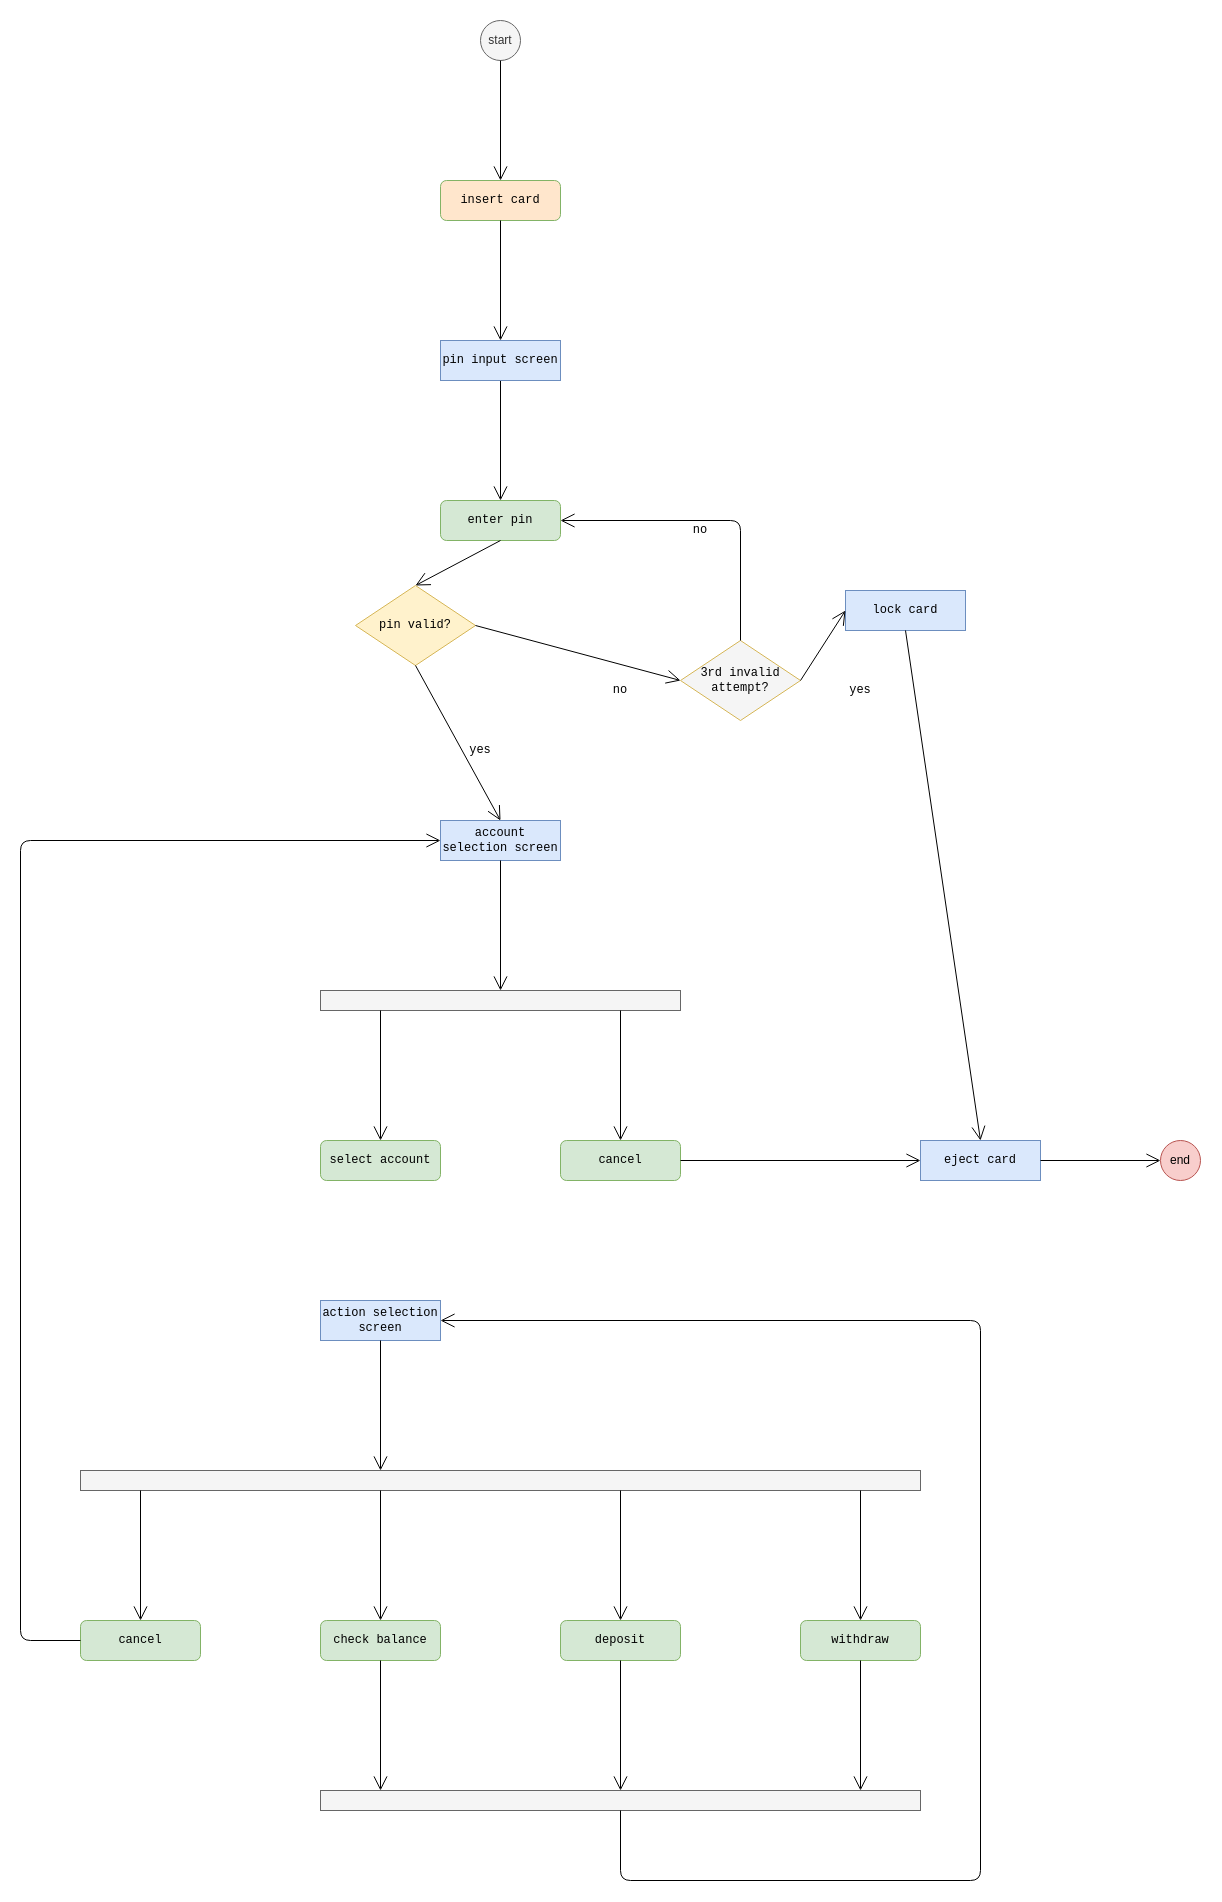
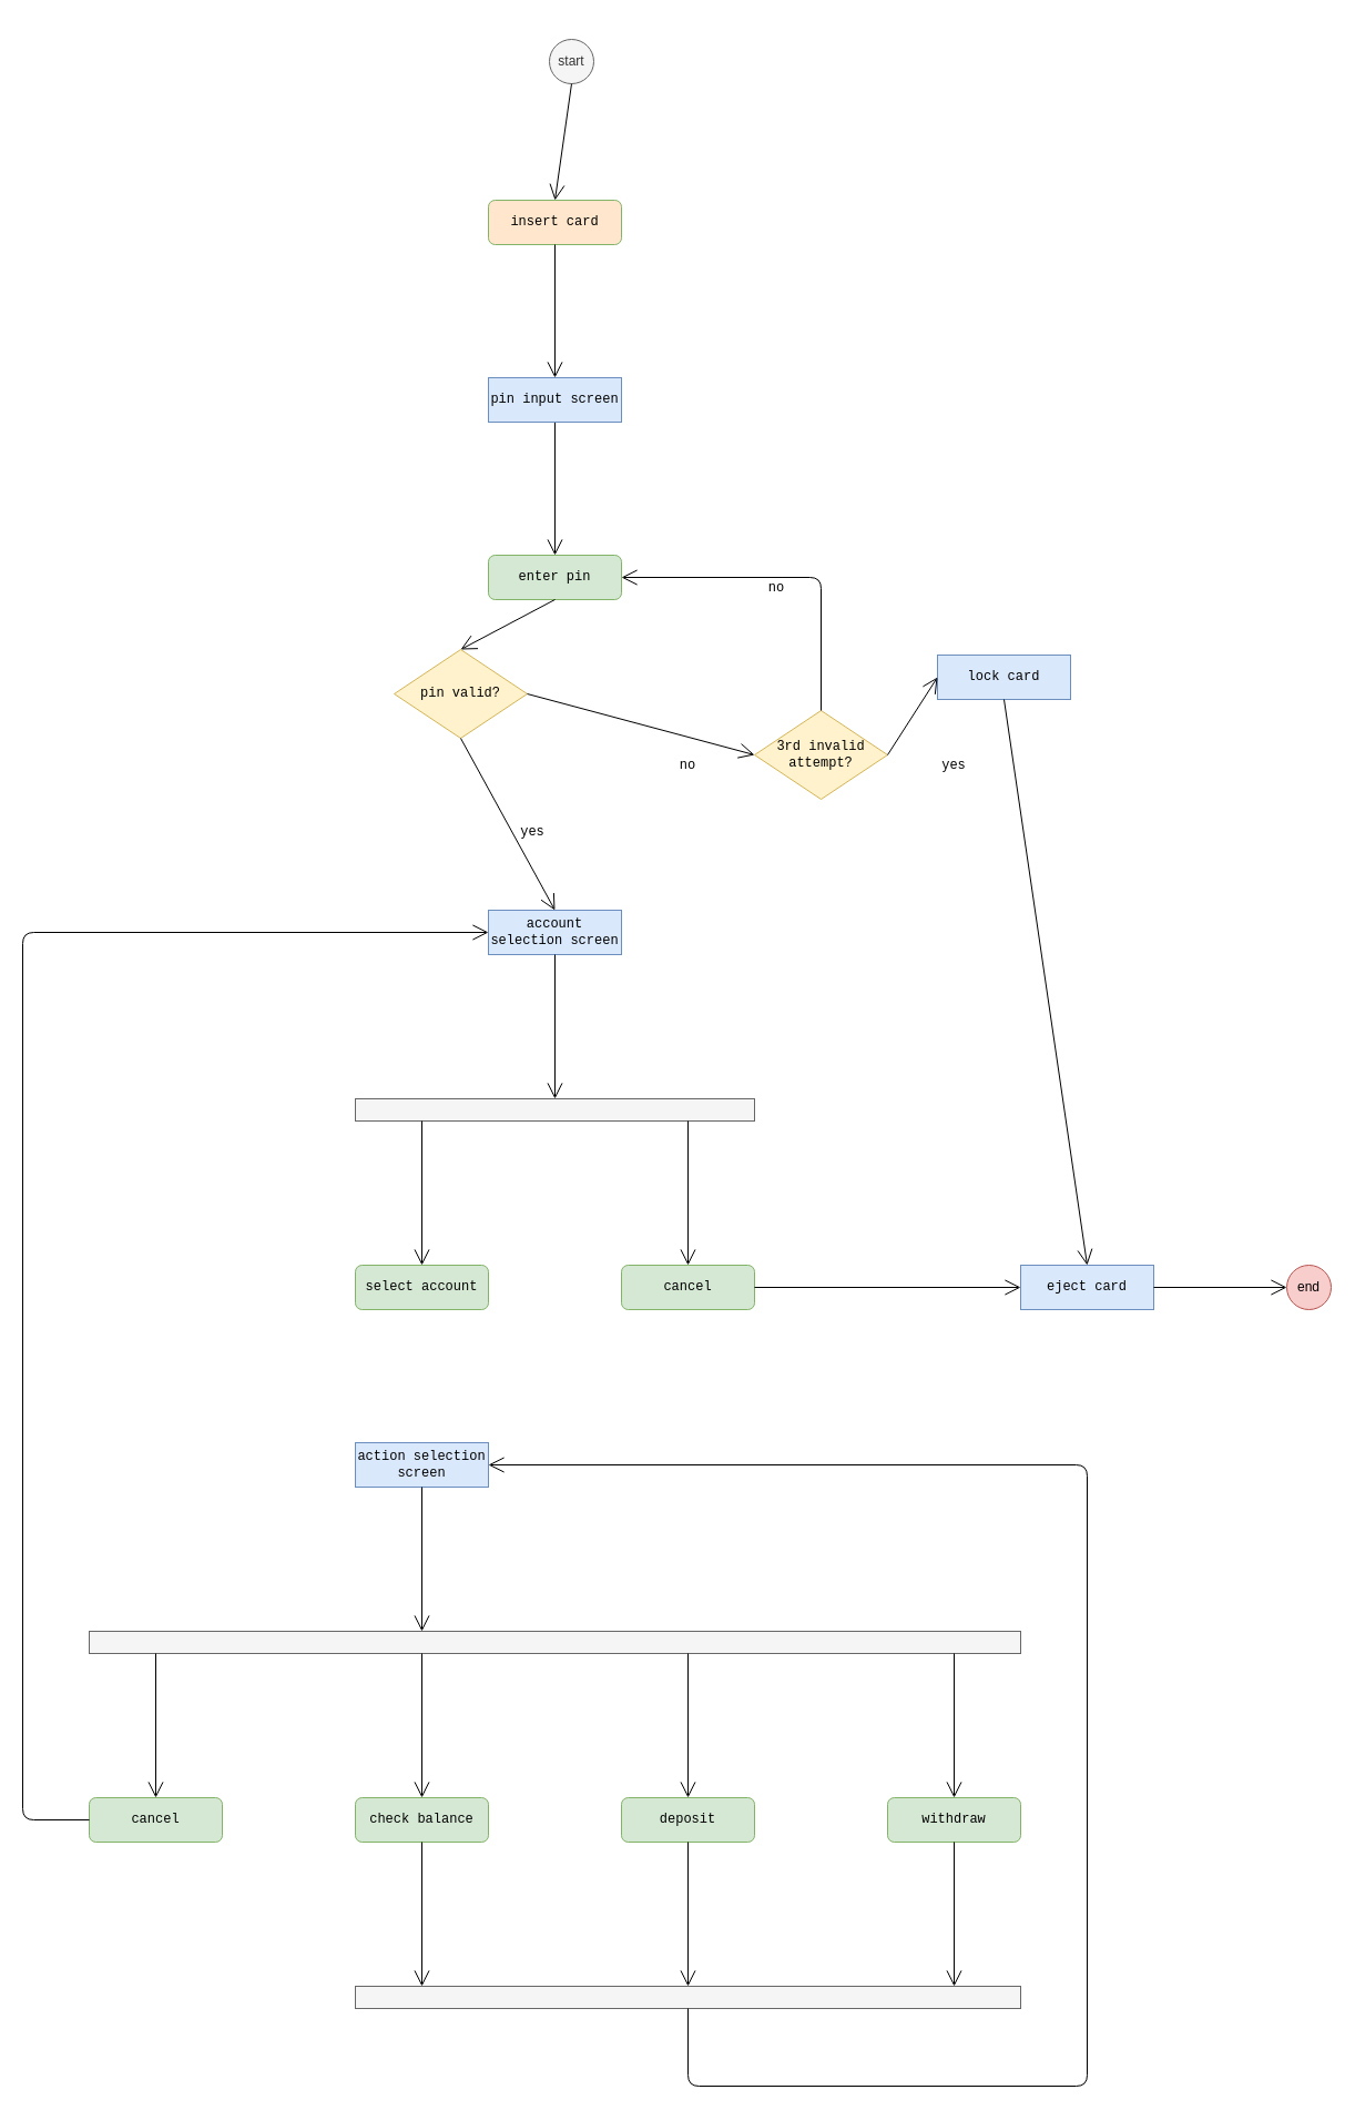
  <mxCell id="0" />
  <mxCell id="1" parent="0" />
- <mxCell id="2" value="start" style="ellipse;whiteSpace=wrap;html=1;aspect=fixed;fillColor=#f5f5f5;strokeColor=#666666;fontColor=#333333;" vertex="1" parent="1"><mxGeometry x="480" y="20" width="40" height="40" as="geometry" /></mxCell>
+ <mxCell id="2" value="start" style="ellipse;whiteSpace=wrap;html=1;aspect=fixed;fillColor=#f5f5f5;strokeColor=#666666;fontColor=#333333;" vertex="1" parent="1"><mxGeometry x="495" y="35" width="40" height="40" as="geometry" /></mxCell>
  <mxCell id="3" value="insert card" style="rounded=1;whiteSpace=wrap;html=1;fontFamily=Courier New;fillColor=#ffe6cc;strokeColor=#82b366;" vertex="1" parent="1"><mxGeometry x="440" y="180" width="120" height="40" as="geometry" /></mxCell>
  <mxCell id="4" value="enter pin" style="rounded=1;whiteSpace=wrap;html=1;fontFamily=Courier New;fillColor=#d5e8d4;strokeColor=#82b366;" vertex="1" parent="1"><mxGeometry x="440" y="500" width="120" height="40" as="geometry" /></mxCell>
  <mxCell id="5" value="pin valid?" style="rhombus;whiteSpace=wrap;html=1;fontFamily=Courier New;fillColor=#fff2cc;strokeColor=#d6b656;" vertex="1" parent="1"><mxGeometry x="355" y="585" width="120" height="80" as="geometry" /></mxCell>
  <mxCell id="6" value="account selection screen" style="rounded=0;whiteSpace=wrap;html=1;fontFamily=Courier New;fillColor=#dae8fc;strokeColor=#6c8ebf;" vertex="1" parent="1"><mxGeometry x="440" y="820" width="120" height="40" as="geometry" /></mxCell>
  <mxCell id="7" value="action selection screen" style="rounded=0;whiteSpace=wrap;html=1;fontFamily=Courier New;fillColor=#dae8fc;strokeColor=#6c8ebf;" vertex="1" parent="1"><mxGeometry x="320" y="1300" width="120" height="40" as="geometry" /></mxCell>
- <mxCell id="8" value="3rd invalid attempt?" style="rhombus;whiteSpace=wrap;html=1;fontFamily=Courier New;fillColor=#f5f5f5;strokeColor=#d6b656;" vertex="1" parent="1"><mxGeometry x="680" y="640" width="120" height="80" as="geometry" /></mxCell>
+ <mxCell id="8" value="3rd invalid attempt?" style="rhombus;whiteSpace=wrap;html=1;fontFamily=Courier New;fillColor=#fff2cc;strokeColor=#d6b656;" vertex="1" parent="1"><mxGeometry x="680" y="640" width="120" height="80" as="geometry" /></mxCell>
  <mxCell id="9" value="eject card" style="rounded=0;whiteSpace=wrap;html=1;fontFamily=Courier New;fillColor=#dae8fc;strokeColor=#6c8ebf;" vertex="1" parent="1"><mxGeometry x="920" y="1140" width="120" height="40" as="geometry" /></mxCell>
  <mxCell id="10" value="lock card" style="rounded=0;whiteSpace=wrap;html=1;fontFamily=Courier New;fillColor=#dae8fc;strokeColor=#6c8ebf;" vertex="1" parent="1"><mxGeometry x="845" y="590" width="120" height="40" as="geometry" /></mxCell>
  <mxCell id="11" value="" style="rounded=0;whiteSpace=wrap;html=1;fontFamily=Courier New;fillColor=#f5f5f5;strokeColor=#666666;fontColor=#333333;" vertex="1" parent="1"><mxGeometry x="320" y="990" width="360" height="20" as="geometry" /></mxCell>
  <mxCell id="12" value="select account" style="rounded=1;whiteSpace=wrap;html=1;fontFamily=Courier New;fillColor=#d5e8d4;strokeColor=#82b366;" vertex="1" parent="1"><mxGeometry x="320" y="1140" width="120" height="40" as="geometry" /></mxCell>
  <mxCell id="13" value="cancel" style="rounded=1;whiteSpace=wrap;html=1;fontFamily=Courier New;fillColor=#d5e8d4;strokeColor=#82b366;" vertex="1" parent="1"><mxGeometry x="560" y="1140" width="120" height="40" as="geometry" /></mxCell>
  <mxCell id="14" value="" style="rounded=0;whiteSpace=wrap;html=1;fontFamily=Courier New;fillColor=#f5f5f5;strokeColor=#666666;fontColor=#333333;" vertex="1" parent="1"><mxGeometry x="80" y="1470" width="840" height="20" as="geometry" /></mxCell>
  <mxCell id="15" value="check balance" style="rounded=1;whiteSpace=wrap;html=1;fontFamily=Courier New;fillColor=#d5e8d4;strokeColor=#82b366;" vertex="1" parent="1"><mxGeometry x="320" y="1620" width="120" height="40" as="geometry" /></mxCell>
  <mxCell id="16" value="deposit" style="rounded=1;whiteSpace=wrap;html=1;fontFamily=Courier New;fillColor=#d5e8d4;strokeColor=#82b366;" vertex="1" parent="1"><mxGeometry x="560" y="1620" width="120" height="40" as="geometry" /></mxCell>
  <mxCell id="17" value="withdraw" style="rounded=1;whiteSpace=wrap;html=1;fontFamily=Courier New;fillColor=#d5e8d4;strokeColor=#82b366;" vertex="1" parent="1"><mxGeometry x="800" y="1620" width="120" height="40" as="geometry" /></mxCell>
  <mxCell id="18" value="cancel" style="rounded=1;whiteSpace=wrap;html=1;fontFamily=Courier New;fillColor=#d5e8d4;strokeColor=#82b366;" vertex="1" parent="1"><mxGeometry x="80" y="1620" width="120" height="40" as="geometry" /></mxCell>
  <mxCell id="19" value="" style="endArrow=open;endFill=1;endSize=12;html=1;fontFamily=Courier New;exitX=0;exitY=0.5;exitDx=0;exitDy=0;entryX=0;entryY=0.5;entryDx=0;entryDy=0;" edge="1" parent="1" source="18" target="6"><mxGeometry width="160" relative="1" as="geometry"><mxPoint x="390" y="1470" as="sourcePoint" /><mxPoint x="550" y="1470" as="targetPoint" /><Array as="points"><mxPoint x="20" y="1640" /><mxPoint x="20" y="840" /></Array></mxGeometry></mxCell>
  <mxCell id="20" value="" style="endArrow=open;endFill=1;endSize=12;html=1;fontFamily=Courier New;exitX=0.5;exitY=1;exitDx=0;exitDy=0;" edge="1" parent="1" source="6"><mxGeometry width="160" relative="1" as="geometry"><mxPoint x="390" y="1100" as="sourcePoint" /><mxPoint x="500" y="990" as="targetPoint" /></mxGeometry></mxCell>
  <mxCell id="21" value="" style="endArrow=open;endFill=1;endSize=12;html=1;fontFamily=Courier New;" edge="1" parent="1"><mxGeometry width="160" relative="1" as="geometry"><mxPoint x="380" y="1010" as="sourcePoint" /><mxPoint x="380" y="1140" as="targetPoint" /></mxGeometry></mxCell>
  <mxCell id="22" value="" style="endArrow=open;endFill=1;endSize=12;html=1;fontFamily=Courier New;" edge="1" parent="1"><mxGeometry width="160" relative="1" as="geometry"><mxPoint x="620" y="1010" as="sourcePoint" /><mxPoint x="620" y="1140" as="targetPoint" /></mxGeometry></mxCell>
  <mxCell id="23" value="" style="endArrow=open;endFill=1;endSize=12;html=1;fontFamily=Courier New;" edge="1" parent="1"><mxGeometry width="160" relative="1" as="geometry"><mxPoint x="380" y="1340" as="sourcePoint" /><mxPoint x="380" y="1470" as="targetPoint" /></mxGeometry></mxCell>
  <mxCell id="24" value="" style="endArrow=open;endFill=1;endSize=12;html=1;fontFamily=Courier New;" edge="1" parent="1"><mxGeometry width="160" relative="1" as="geometry"><mxPoint x="140" y="1490" as="sourcePoint" /><mxPoint x="140" y="1620" as="targetPoint" /></mxGeometry></mxCell>
  <mxCell id="25" value="" style="endArrow=open;endFill=1;endSize=12;html=1;fontFamily=Courier New;" edge="1" parent="1"><mxGeometry width="160" relative="1" as="geometry"><mxPoint x="620" y="1490" as="sourcePoint" /><mxPoint x="620" y="1620" as="targetPoint" /></mxGeometry></mxCell>
  <mxCell id="26" value="" style="endArrow=open;endFill=1;endSize=12;html=1;fontFamily=Courier New;" edge="1" parent="1"><mxGeometry width="160" relative="1" as="geometry"><mxPoint x="860" y="1490" as="sourcePoint" /><mxPoint x="860" y="1620" as="targetPoint" /></mxGeometry></mxCell>
  <mxCell id="27" value="" style="endArrow=open;endFill=1;endSize=12;html=1;fontFamily=Courier New;" edge="1" parent="1"><mxGeometry width="160" relative="1" as="geometry"><mxPoint x="380" y="1490" as="sourcePoint" /><mxPoint x="380" y="1620" as="targetPoint" /></mxGeometry></mxCell>
  <mxCell id="28" value="" style="endArrow=open;endFill=1;endSize=12;html=1;fontFamily=Courier New;" edge="1" parent="1"><mxGeometry width="160" relative="1" as="geometry"><mxPoint x="620" y="1660" as="sourcePoint" /><mxPoint x="620" y="1790" as="targetPoint" /></mxGeometry></mxCell>
  <mxCell id="29" value="" style="endArrow=open;endFill=1;endSize=12;html=1;fontFamily=Courier New;" edge="1" parent="1"><mxGeometry width="160" relative="1" as="geometry"><mxPoint x="860" y="1660" as="sourcePoint" /><mxPoint x="860" y="1790" as="targetPoint" /></mxGeometry></mxCell>
  <mxCell id="30" value="" style="endArrow=open;endFill=1;endSize=12;html=1;fontFamily=Courier New;" edge="1" parent="1"><mxGeometry width="160" relative="1" as="geometry"><mxPoint x="380" y="1660" as="sourcePoint" /><mxPoint x="380" y="1790" as="targetPoint" /></mxGeometry></mxCell>
  <mxCell id="31" value="" style="rounded=0;whiteSpace=wrap;html=1;fontFamily=Courier New;fillColor=#f5f5f5;strokeColor=#666666;fontColor=#333333;" vertex="1" parent="1"><mxGeometry x="320" y="1790" width="600" height="20" as="geometry" /></mxCell>
  <mxCell id="32" value="" style="endArrow=open;endFill=1;endSize=12;html=1;fontFamily=Courier New;entryX=1;entryY=0.5;entryDx=0;entryDy=0;" edge="1" parent="1" target="7"><mxGeometry width="160" relative="1" as="geometry"><mxPoint x="620" y="1810" as="sourcePoint" /><mxPoint x="980" y="1320" as="targetPoint" /><Array as="points"><mxPoint x="620" y="1880" /><mxPoint x="980" y="1880" /><mxPoint x="980" y="1320" /></Array></mxGeometry></mxCell>
  <mxCell id="33" value="" style="endArrow=open;endFill=1;endSize=12;html=1;fontFamily=Courier New;entryX=0;entryY=0.5;entryDx=0;entryDy=0;exitX=1;exitY=0.5;exitDx=0;exitDy=0;" edge="1" parent="1" source="13" target="9"><mxGeometry width="160" relative="1" as="geometry"><mxPoint x="520" y="1010" as="sourcePoint" /><mxPoint x="680" y="1010" as="targetPoint" /></mxGeometry></mxCell>
  <mxCell id="34" value="" style="endArrow=open;endFill=1;endSize=12;html=1;fontFamily=Courier New;entryX=0.5;entryY=0;entryDx=0;entryDy=0;exitX=0.5;exitY=1;exitDx=0;exitDy=0;" edge="1" parent="1" source="10" target="9"><mxGeometry width="160" relative="1" as="geometry"><mxPoint x="690" y="1170" as="sourcePoint" /><mxPoint x="930" y="1170" as="targetPoint" /></mxGeometry></mxCell>
  <mxCell id="35" value="" style="endArrow=open;endFill=1;endSize=12;html=1;fontFamily=Courier New;exitX=1;exitY=0.5;exitDx=0;exitDy=0;" edge="1" parent="1" source="9"><mxGeometry width="160" relative="1" as="geometry"><mxPoint x="1050" y="1210" as="sourcePoint" /><mxPoint x="1160" y="1160" as="targetPoint" /></mxGeometry></mxCell>
  <mxCell id="36" value="end" style="ellipse;whiteSpace=wrap;html=1;aspect=fixed;fillColor=#f8cecc;strokeColor=#b85450;" vertex="1" parent="1"><mxGeometry x="1160" y="1140" width="40" height="40" as="geometry" /></mxCell>
  <mxCell id="37" value="" style="endArrow=open;endFill=1;endSize=12;html=1;fontFamily=Courier New;exitX=1;exitY=0.5;exitDx=0;exitDy=0;entryX=0;entryY=0.5;entryDx=0;entryDy=0;" edge="1" parent="1" source="5" target="8"><mxGeometry width="160" relative="1" as="geometry"><mxPoint x="510" y="870" as="sourcePoint" /><mxPoint x="510" y="1000" as="targetPoint" /></mxGeometry></mxCell>
  <mxCell id="38" value="" style="endArrow=open;endFill=1;endSize=12;html=1;fontFamily=Courier New;exitX=1;exitY=0.5;exitDx=0;exitDy=0;entryX=0;entryY=0.5;entryDx=0;entryDy=0;" edge="1" parent="1" source="8" target="10"><mxGeometry width="160" relative="1" as="geometry"><mxPoint x="570" y="690" as="sourcePoint" /><mxPoint x="690" y="690" as="targetPoint" /></mxGeometry></mxCell>
  <mxCell id="39" value="" style="endArrow=open;endFill=1;endSize=12;html=1;fontFamily=Courier New;exitX=0.5;exitY=1;exitDx=0;exitDy=0;entryX=0.5;entryY=0;entryDx=0;entryDy=0;" edge="1" parent="1" source="5" target="6"><mxGeometry width="160" relative="1" as="geometry"><mxPoint x="810" y="690" as="sourcePoint" /><mxPoint x="930" y="690" as="targetPoint" /></mxGeometry></mxCell>
  <mxCell id="40" value="" style="endArrow=open;endFill=1;endSize=12;html=1;fontFamily=Courier New;exitX=0.5;exitY=1;exitDx=0;exitDy=0;entryX=0.5;entryY=0;entryDx=0;entryDy=0;" edge="1" parent="1" source="4" target="5"><mxGeometry width="160" relative="1" as="geometry"><mxPoint x="510" y="730" as="sourcePoint" /><mxPoint x="510" y="830" as="targetPoint" /></mxGeometry></mxCell>
  <mxCell id="41" value="" style="endArrow=open;endFill=1;endSize=12;html=1;fontFamily=Courier New;entryX=0.5;entryY=0;entryDx=0;entryDy=0;exitX=0.5;exitY=1;exitDx=0;exitDy=0;" edge="1" parent="1" source="48" target="4"><mxGeometry width="160" relative="1" as="geometry"><mxPoint x="500" y="420" as="sourcePoint" /><mxPoint x="510" y="650" as="targetPoint" /></mxGeometry></mxCell>
  <mxCell id="42" value="" style="endArrow=open;endFill=1;endSize=12;html=1;fontFamily=Courier New;exitX=0.5;exitY=1;exitDx=0;exitDy=0;entryX=0.5;entryY=0;entryDx=0;entryDy=0;" edge="1" parent="1" source="2" target="3"><mxGeometry width="160" relative="1" as="geometry"><mxPoint x="510" y="230" as="sourcePoint" /><mxPoint x="510" y="350" as="targetPoint" /></mxGeometry></mxCell>
  <mxCell id="43" value="" style="endArrow=open;endFill=1;endSize=12;html=1;fontFamily=Courier New;exitX=0.5;exitY=0;exitDx=0;exitDy=0;entryX=1;entryY=0.5;entryDx=0;entryDy=0;" edge="1" parent="1" source="8" target="4"><mxGeometry width="160" relative="1" as="geometry"><mxPoint x="580" y="870" as="sourcePoint" /><mxPoint x="740" y="870" as="targetPoint" /><Array as="points"><mxPoint x="740" y="520" /></Array></mxGeometry></mxCell>
  <mxCell id="44" value="no" style="text;html=1;strokeColor=none;fillColor=none;align=center;verticalAlign=middle;whiteSpace=wrap;rounded=0;fontFamily=Courier New;" vertex="1" parent="1"><mxGeometry x="680" y="520" width="40" height="20" as="geometry" /></mxCell>
  <mxCell id="45" value="no" style="text;html=1;strokeColor=none;fillColor=none;align=center;verticalAlign=middle;whiteSpace=wrap;rounded=0;fontFamily=Courier New;" vertex="1" parent="1"><mxGeometry x="600" y="680" width="40" height="20" as="geometry" /></mxCell>
  <mxCell id="46" value="yes" style="text;html=1;strokeColor=none;fillColor=none;align=center;verticalAlign=middle;whiteSpace=wrap;rounded=0;fontFamily=Courier New;" vertex="1" parent="1"><mxGeometry x="840" y="680" width="40" height="20" as="geometry" /></mxCell>
  <mxCell id="47" value="yes" style="text;html=1;strokeColor=none;fillColor=none;align=center;verticalAlign=middle;whiteSpace=wrap;rounded=0;fontFamily=Courier New;" vertex="1" parent="1"><mxGeometry x="460" y="740" width="40" height="20" as="geometry" /></mxCell>
  <mxCell id="48" value="pin input screen" style="rounded=0;whiteSpace=wrap;html=1;fontFamily=Courier New;fillColor=#dae8fc;strokeColor=#6c8ebf;" vertex="1" parent="1"><mxGeometry x="440" y="340" width="120" height="40" as="geometry" /></mxCell>
  <mxCell id="49" value="" style="endArrow=open;endFill=1;endSize=12;html=1;fontFamily=Courier New;entryX=0.5;entryY=0;entryDx=0;entryDy=0;exitX=0.5;exitY=1;exitDx=0;exitDy=0;" edge="1" parent="1" source="3" target="48"><mxGeometry width="160" relative="1" as="geometry"><mxPoint x="510" y="390" as="sourcePoint" /><mxPoint x="510" y="510" as="targetPoint" /></mxGeometry></mxCell>
